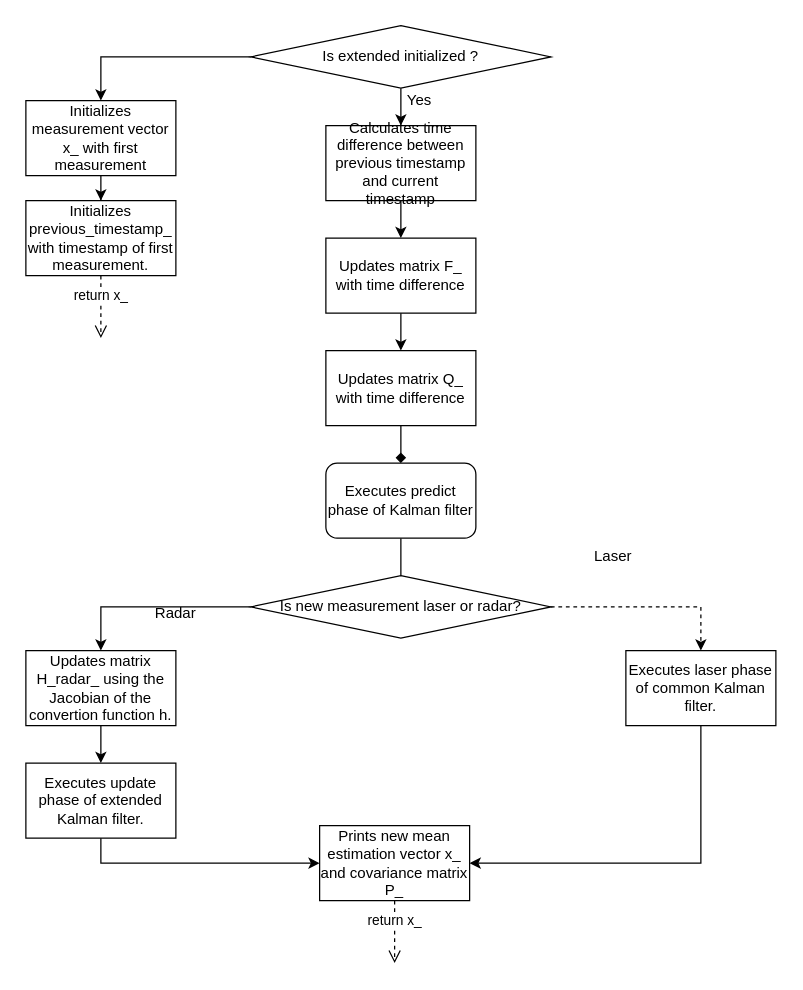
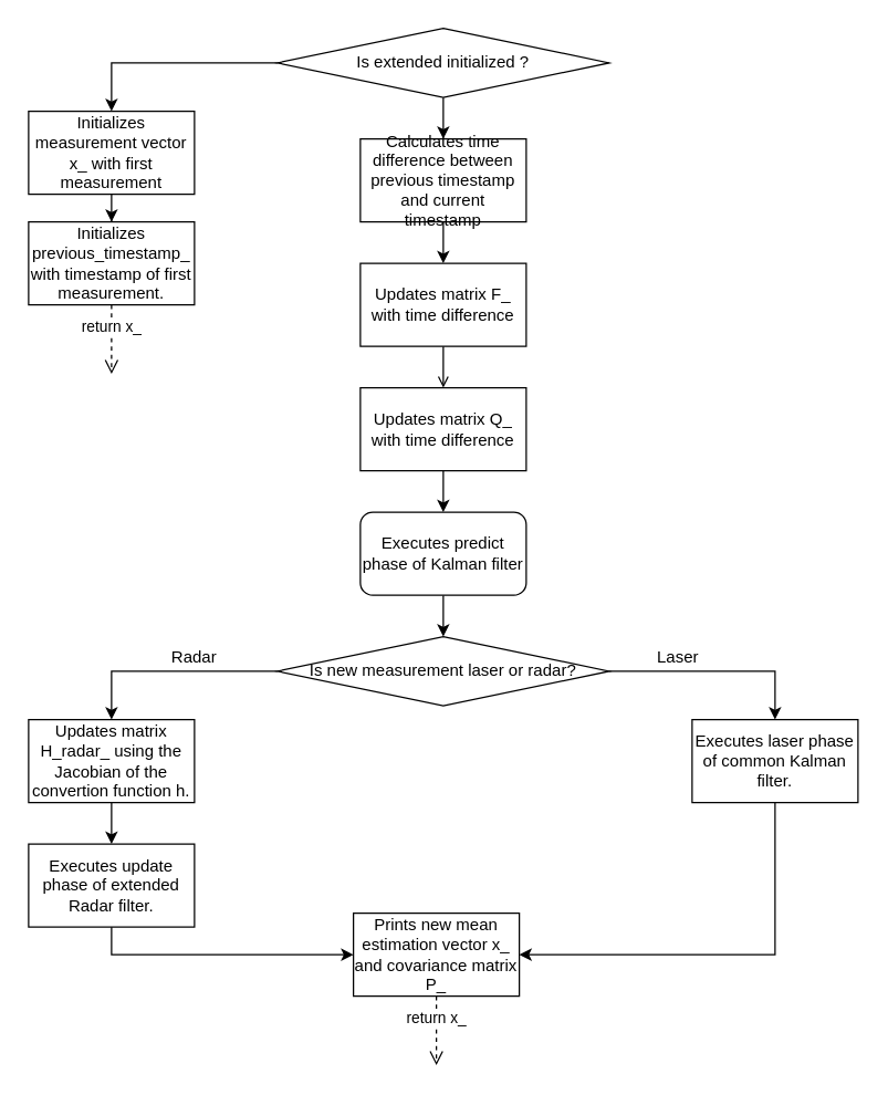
  <mxCell id="0" />
  <mxCell id="1" parent="0" />
  <mxCell id="2" value="" style="edgeStyle=orthogonalEdgeStyle;rounded=0;orthogonalLoop=1;jettySize=auto;html=1;" edge="1" parent="1" source="3" target="10"><mxGeometry relative="1" as="geometry" /></mxCell>
  <mxCell id="3" value="Is extended initialized ?&lt;br&gt;" style="rhombus;whiteSpace=wrap;html=1;" vertex="1" parent="1"><mxGeometry x="200" y="20" width="240" height="50" as="geometry" /></mxCell>
  <mxCell id="4" value="" style="endArrow=classic;html=1;exitX=0;exitY=0.5;exitDx=0;exitDy=0;entryX=0.5;entryY=0;entryDx=0;entryDy=0;rounded=0;" edge="1" parent="1" source="3" target="6"><mxGeometry width="50" height="50" relative="1" as="geometry"><mxPoint x="180" y="140" as="sourcePoint" /><mxPoint x="60" y="35" as="targetPoint" /><Array as="points"><mxPoint x="80" y="45" /></Array></mxGeometry></mxCell>
  <mxCell id="5" value="" style="edgeStyle=orthogonalEdgeStyle;rounded=0;orthogonalLoop=1;jettySize=auto;html=1;" edge="1" parent="1" source="6" target="7"><mxGeometry relative="1" as="geometry" /></mxCell>
  <mxCell id="6" value="Initializes measurement vector x_ with first measurement" style="rounded=0;whiteSpace=wrap;html=1;" vertex="1" parent="1"><mxGeometry x="20" y="80" width="120" height="60" as="geometry" /></mxCell>
  <mxCell id="7" value="Initializes previous_timestamp_ with timestamp of first measurement." style="rounded=0;whiteSpace=wrap;html=1;" vertex="1" parent="1"><mxGeometry x="20" y="160" width="120" height="60" as="geometry" /></mxCell>
  <mxCell id="8" value="return x_" style="html=1;verticalAlign=bottom;endArrow=open;dashed=1;endSize=8;exitX=0.5;exitY=1;exitDx=0;exitDy=0;" edge="1" parent="1" source="7"><mxGeometry relative="1" as="geometry"><mxPoint x="100" y="320" as="sourcePoint" /><mxPoint x="80" y="270" as="targetPoint" /></mxGeometry></mxCell>
  <mxCell id="9" value="" style="edgeStyle=orthogonalEdgeStyle;rounded=0;orthogonalLoop=1;jettySize=auto;html=1;" edge="1" parent="1" source="10" target="12"><mxGeometry relative="1" as="geometry" /></mxCell>
  <mxCell id="10" value="Calculates time difference between previous timestamp and current timestamp" style="rounded=0;whiteSpace=wrap;html=1;" vertex="1" parent="1"><mxGeometry x="260" y="100" width="120" height="60" as="geometry" /></mxCell>
- <mxCell id="11" value="" style="edgeStyle=orthogonalEdgeStyle;rounded=0;orthogonalLoop=1;jettySize=auto;html=1;" edge="1" parent="1" source="12" target="14"><mxGeometry relative="1" as="geometry" /></mxCell>
+ <mxCell id="11" value="" style="edgeStyle=orthogonalEdgeStyle;rounded=0;orthogonalLoop=1;jettySize=auto;html=1;endArrow=open;" edge="1" parent="1" source="12" target="14"><mxGeometry relative="1" as="geometry" /></mxCell>
  <mxCell id="12" value="Updates matrix F_ with time difference" style="rounded=0;whiteSpace=wrap;html=1;" vertex="1" parent="1"><mxGeometry x="260" y="190" width="120" height="60" as="geometry" /></mxCell>
- <mxCell id="13" value="" style="edgeStyle=orthogonalEdgeStyle;rounded=0;orthogonalLoop=1;jettySize=auto;html=1;endArrow=diamond;" edge="1" parent="1" source="14" target="17"><mxGeometry relative="1" as="geometry" /></mxCell>
+ <mxCell id="13" value="" style="edgeStyle=orthogonalEdgeStyle;rounded=0;orthogonalLoop=1;jettySize=auto;html=1;" edge="1" parent="1" source="14" target="17"><mxGeometry relative="1" as="geometry" /></mxCell>
  <mxCell id="14" value="Updates matrix Q_ with time difference" style="rounded=0;whiteSpace=wrap;html=1;" vertex="1" parent="1"><mxGeometry x="260" y="280" width="120" height="60" as="geometry" /></mxCell>
- <mxCell id="15" value="Yes" style="text;html=1;strokeColor=none;fillColor=none;align=center;verticalAlign=middle;whiteSpace=wrap;rounded=0;" vertex="1" parent="1"><mxGeometry x="315" y="70" width="40" height="20" as="geometry" /></mxCell>
- <mxCell id="16" value="" style="edgeStyle=orthogonalEdgeStyle;rounded=0;orthogonalLoop=1;jettySize=auto;html=1;endArrow=none;" edge="1" parent="1" source="17" target="18"><mxGeometry relative="1" as="geometry" /></mxCell>
+ <mxCell id="16" value="" style="edgeStyle=orthogonalEdgeStyle;rounded=0;orthogonalLoop=1;jettySize=auto;html=1;" edge="1" parent="1" source="17" target="18"><mxGeometry relative="1" as="geometry" /></mxCell>
  <mxCell id="17" value="Executes predict phase of Kalman filter" style="whiteSpace=wrap;html=1;rounded=1;" vertex="1" parent="1"><mxGeometry x="260" y="370" width="120" height="60" as="geometry" /></mxCell>
  <mxCell id="18" value="Is new measurement laser or radar?&lt;br&gt;" style="rhombus;whiteSpace=wrap;html=1;" vertex="1" parent="1"><mxGeometry x="200" y="460" width="240" height="50" as="geometry" /></mxCell>
  <mxCell id="19" value="" style="edgeStyle=orthogonalEdgeStyle;rounded=0;orthogonalLoop=1;jettySize=auto;html=1;" edge="1" parent="1" source="20" target="21"><mxGeometry relative="1" as="geometry" /></mxCell>
  <mxCell id="20" value="Updates matrix H_radar_ using the Jacobian of the convertion function h." style="rounded=0;whiteSpace=wrap;html=1;" vertex="1" parent="1"><mxGeometry x="20" y="520" width="120" height="60" as="geometry" /></mxCell>
- <mxCell id="21" value="Executes update phase of extended Kalman filter." style="rounded=0;whiteSpace=wrap;html=1;" vertex="1" parent="1"><mxGeometry x="20" y="610" width="120" height="60" as="geometry" /></mxCell>
+ <mxCell id="21" value="Executes update phase of extended Radar filter." style="rounded=0;whiteSpace=wrap;html=1;" vertex="1" parent="1"><mxGeometry x="20" y="610" width="120" height="60" as="geometry" /></mxCell>
  <mxCell id="22" value="" style="endArrow=classic;html=1;exitX=0;exitY=0.5;exitDx=0;exitDy=0;entryX=0.5;entryY=0;entryDx=0;entryDy=0;rounded=0;" edge="1" parent="1" source="18" target="20"><mxGeometry width="50" height="50" relative="1" as="geometry"><mxPoint x="-10" y="650" as="sourcePoint" /><mxPoint x="40" y="600" as="targetPoint" /><Array as="points"><mxPoint x="80" y="485" /></Array></mxGeometry></mxCell>
- <mxCell id="23" value="Radar" style="text;html=1;strokeColor=none;fillColor=none;align=center;verticalAlign=middle;whiteSpace=wrap;rounded=0;" vertex="1" parent="1"><mxGeometry x="120" y="480" width="40" height="20" as="geometry" /></mxCell>
+ <mxCell id="23" value="Radar" style="text;html=1;strokeColor=none;fillColor=none;align=center;verticalAlign=middle;whiteSpace=wrap;rounded=0;" vertex="1" parent="1"><mxGeometry x="120" y="465" width="40" height="20" as="geometry" /></mxCell>
  <mxCell id="24" value="Executes laser phase of common Kalman filter." style="rounded=0;whiteSpace=wrap;html=1;" vertex="1" parent="1"><mxGeometry x="500" y="520" width="120" height="60" as="geometry" /></mxCell>
- <mxCell id="25" value="" style="endArrow=classic;html=1;entryX=0.5;entryY=0;entryDx=0;entryDy=0;exitX=1;exitY=0.5;exitDx=0;exitDy=0;rounded=0;dashed=1;" edge="1" parent="1" source="18" target="24"><mxGeometry width="50" height="50" relative="1" as="geometry"><mxPoint x="-10" y="740" as="sourcePoint" /><mxPoint x="40" y="690" as="targetPoint" /><Array as="points"><mxPoint x="560" y="485" /></Array></mxGeometry></mxCell>
- <mxCell id="26" value="Laser" style="text;html=1;strokeColor=none;fillColor=none;align=center;verticalAlign=middle;whiteSpace=wrap;rounded=0;" vertex="1" parent="1"><mxGeometry x="470" y="435" width="40" height="20" as="geometry" /></mxCell>
+ <mxCell id="25" value="" style="endArrow=classic;html=1;entryX=0.5;entryY=0;entryDx=0;entryDy=0;exitX=1;exitY=0.5;exitDx=0;exitDy=0;rounded=0;" edge="1" parent="1" source="18" target="24"><mxGeometry width="50" height="50" relative="1" as="geometry"><mxPoint x="-10" y="740" as="sourcePoint" /><mxPoint x="40" y="690" as="targetPoint" /><Array as="points"><mxPoint x="560" y="485" /></Array></mxGeometry></mxCell>
+ <mxCell id="26" value="Laser" style="text;html=1;strokeColor=none;fillColor=none;align=center;verticalAlign=middle;whiteSpace=wrap;rounded=0;" vertex="1" parent="1"><mxGeometry x="470" y="465" width="40" height="20" as="geometry" /></mxCell>
  <mxCell id="27" value="Prints new mean estimation vector x_ and covariance matrix P_" style="rounded=0;whiteSpace=wrap;html=1;" vertex="1" parent="1"><mxGeometry x="255" y="660" width="120" height="60" as="geometry" /></mxCell>
  <mxCell id="28" value="" style="endArrow=classic;html=1;entryX=0;entryY=0.5;entryDx=0;entryDy=0;exitX=0.5;exitY=1;exitDx=0;exitDy=0;rounded=0;" edge="1" parent="1" source="21" target="27"><mxGeometry width="50" height="50" relative="1" as="geometry"><mxPoint x="20" y="820" as="sourcePoint" /><mxPoint x="70" y="770" as="targetPoint" /><Array as="points"><mxPoint x="80" y="690" /></Array></mxGeometry></mxCell>
  <mxCell id="29" value="" style="endArrow=classic;html=1;entryX=1;entryY=0.5;entryDx=0;entryDy=0;exitX=0.5;exitY=1;exitDx=0;exitDy=0;strokeColor=#000000;rounded=0;" edge="1" parent="1" source="24" target="27"><mxGeometry width="50" height="50" relative="1" as="geometry"><mxPoint x="20" y="820" as="sourcePoint" /><mxPoint x="70" y="770" as="targetPoint" /><Array as="points"><mxPoint x="560" y="690" /></Array></mxGeometry></mxCell>
  <mxCell id="30" value="return x_" style="html=1;verticalAlign=bottom;endArrow=open;dashed=1;endSize=8;exitX=0.5;exitY=1;exitDx=0;exitDy=0;" edge="1" parent="1" source="27"><mxGeometry relative="1" as="geometry"><mxPoint x="90" y="200" as="sourcePoint" /><mxPoint x="315" y="770" as="targetPoint" /></mxGeometry></mxCell>
